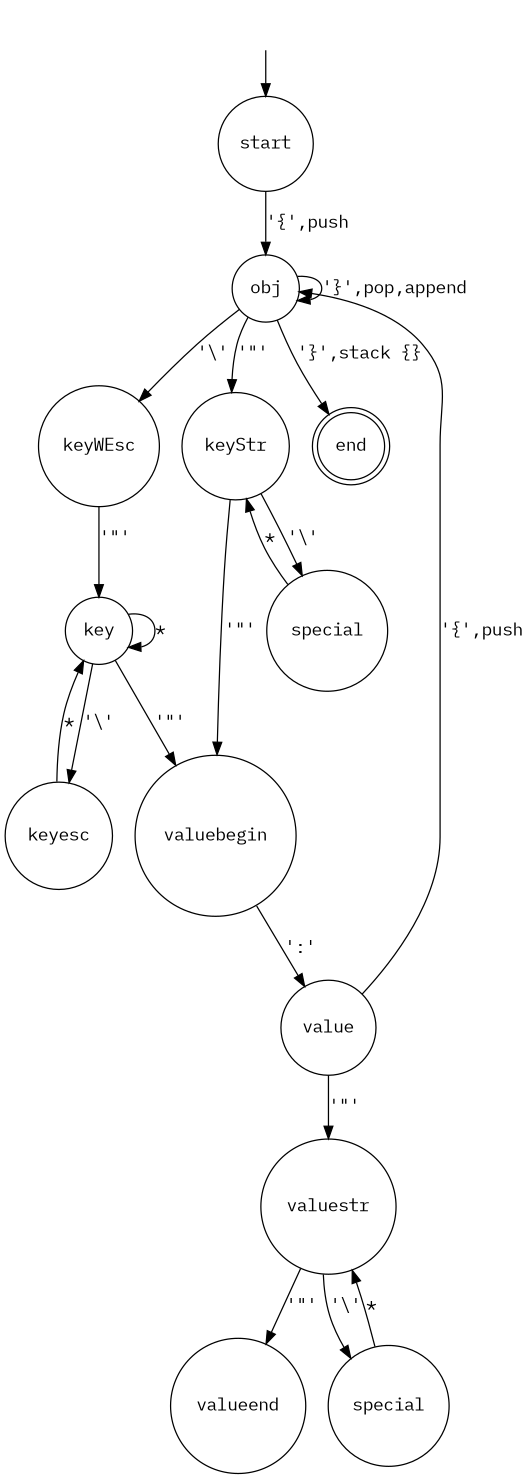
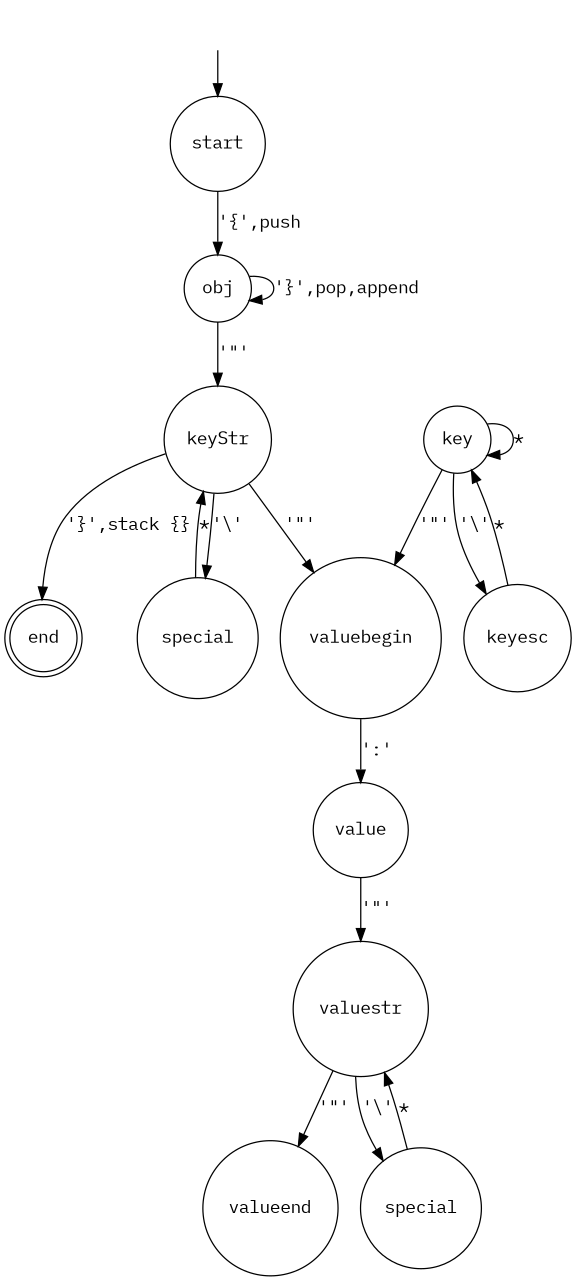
  digraph {
    fontname="IBM Plex Mono"
    node [fontname="IBM Plex Mono" shape=circle]
    edge [fontname="IBM Plex Mono"]
    invis [style=invis shape=""]
    n2 [label=start]
    n3 [label=obj]
-   n4 [label=keyWEsc]
    n5 [label=keyStr]
    n6 [label=end shape=doublecircle]
    n7 [label=key]
    n8 [label=valuebegin]
    n9 [label=special]
    n10 [label=keyesc]
    n11 [label=value]
    n12 [label=valuestr]
    n13 [label=valueend]
    n14 [label=special]
    invis -> n2
    n2 -> n3 [label="'{',push"]
    n3 -> n3 [label="'}',pop,append"]
-   n3 -> n4 [label="'\\'"]
    n3 -> n5 [label="'\"'"]
-   n3 -> n6 [label="'}',stack {}"]
-   n4 -> n7 [label="'\"'"]
+   n5 -> n6 [label="'}',stack {}"]
    n5 -> n8 [label="'\"'"]
    n5 -> n9 [label="'\\'"]
    n7 -> n7 [label="\*"]
    n7 -> n8 [label="'\"'"]
    n7 -> n10 [label="'\\'"]
    n8 -> n11 [label="':'"]
    n9 -> n5 [label="\*"]
    n10 -> n7 [label="\*"]
-   n11 -> n3 [label="'{',push"]
    n11 -> n12 [label="'\"'"]
    n12 -> n13 [label="'\"'"]
    n12 -> n14 [label="'\\'"]
    n14 -> n12 [label="\*"]
  }
